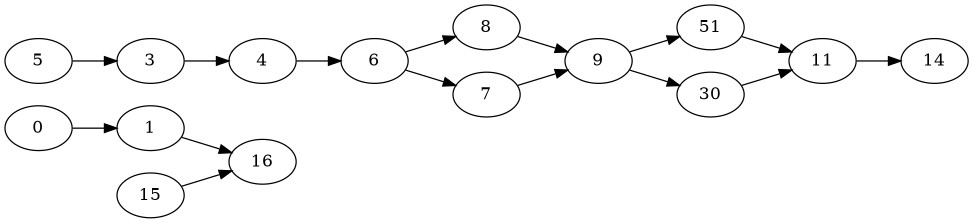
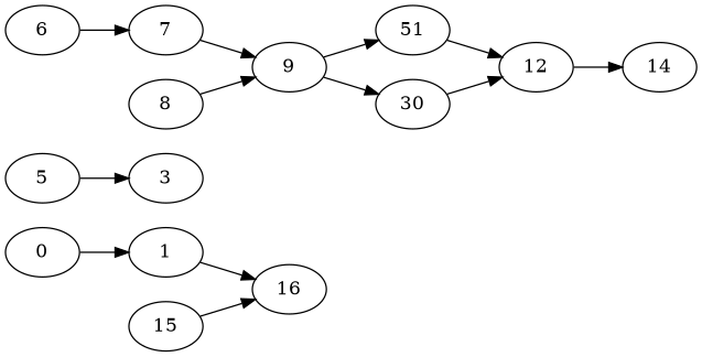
  digraph {
    rankdir=LR
    0
    1
    16
    3
-   4
    5
    6
    8
    7
    9
    n11 [label=51]
    n12 [label=30]
-   12 [label=11]
+   12
    14
    15
    0 -> 1
    1 -> 16
-   3 -> 4
-   4 -> 6
    5 -> 3
-   6 -> 8
    6 -> 7
    8 -> 9
    7 -> 9
    9 -> n11
    9 -> n12
    n11 -> 12
    n12 -> 12
    12 -> 14
    15 -> 16
  }
